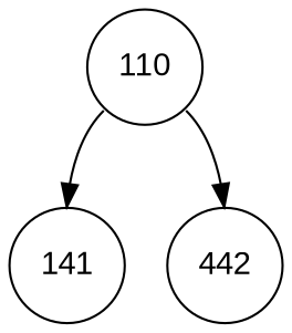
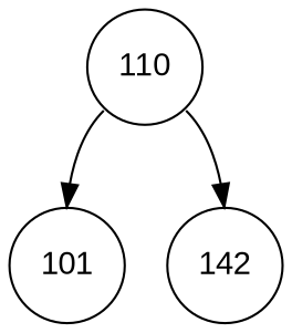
  digraph {
    node [fontname=Arial shape=circle]
    n1 [label=110 width=0.5]
-   n2 [label=141 width=0.5]
-   n3 [label=442 width=0.5]
+   n2 [label=101 width=0.5]
+   n3 [label=142 width=0.5]
    n1 -> n2 [tailport=sw]
    n1 -> n3 [tailport=se]
  }
